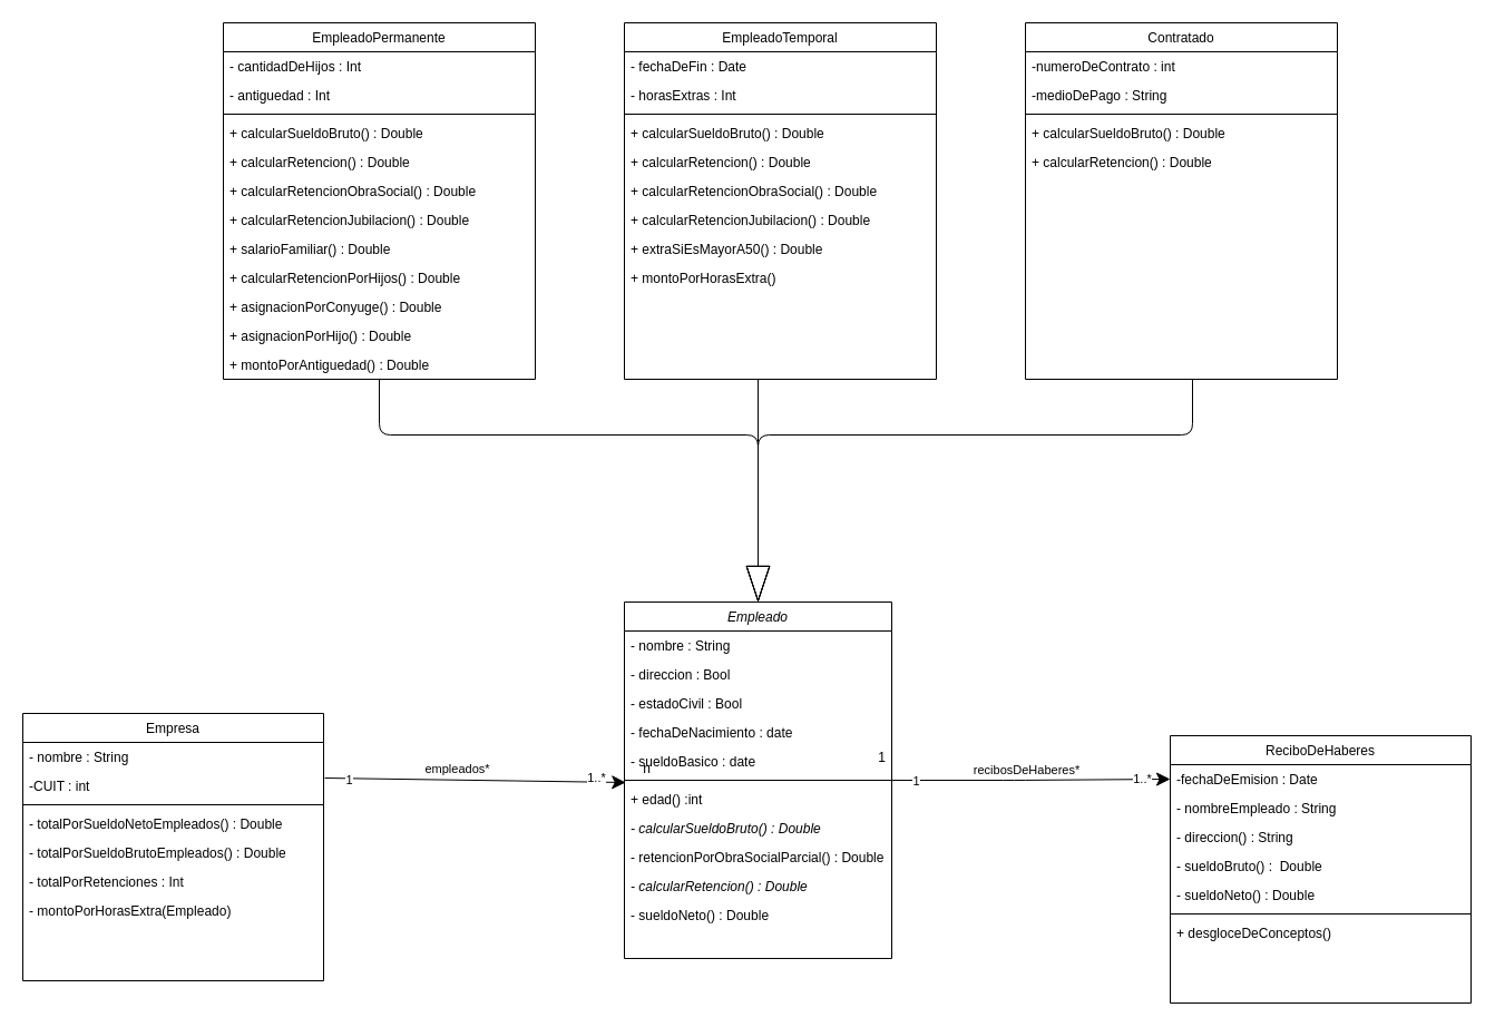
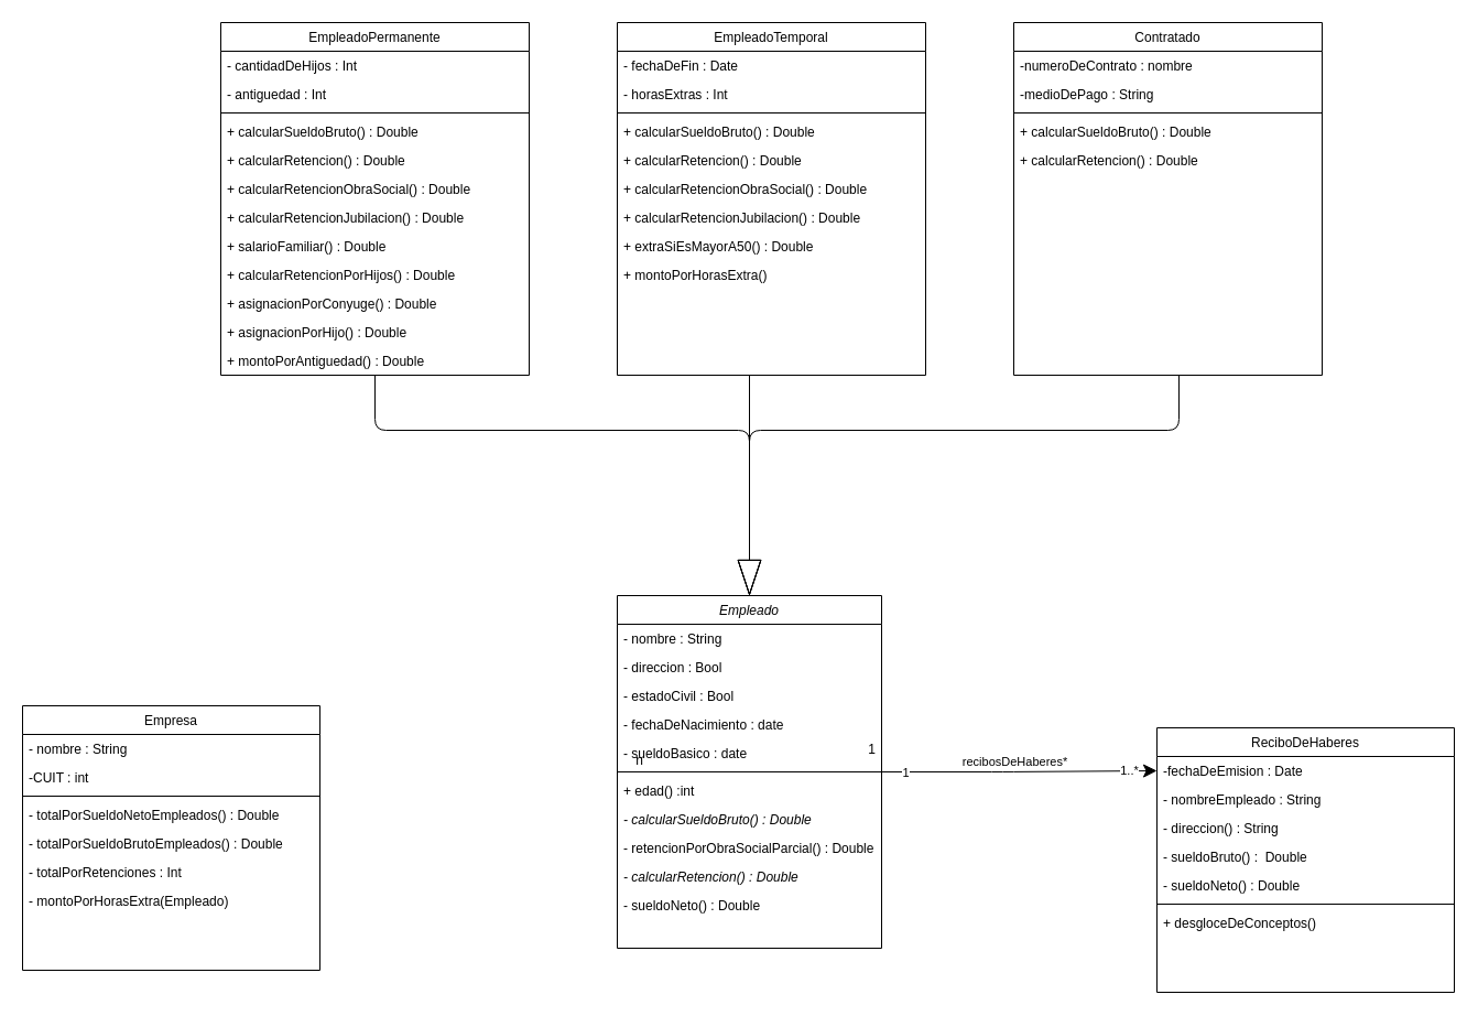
  <mxCell id="0" />
  <mxCell id="1" parent="0" />
- <mxCell id="2" value="" style="endArrow=classic;html=1;entryX=0.005;entryY=-0.077;entryDx=0;entryDy=0;entryPerimeter=0;exitX=1.004;exitY=0.231;exitDx=0;exitDy=0;exitPerimeter=0;endSize=10;" edge="1" parent="1" source="44" target="57"><mxGeometry width="50" height="50" relative="1" as="geometry"><mxPoint x="180" y="702" as="sourcePoint" /><mxPoint x="660" y="910" as="targetPoint" /></mxGeometry></mxCell>
- <mxCell id="3" value="1..*" style="edgeLabel;html=1;align=center;verticalAlign=middle;resizable=0;points=[];" vertex="1" connectable="0" parent="2"><mxGeometry x="0.804" y="4" relative="1" as="geometry"><mxPoint x="-1" as="offset" /></mxGeometry></mxCell>
- <mxCell id="4" value="1" style="edgeLabel;html=1;align=center;verticalAlign=middle;resizable=0;points=[];" vertex="1" connectable="0" parent="2"><mxGeometry x="-0.845" y="-1" relative="1" as="geometry"><mxPoint as="offset" /></mxGeometry></mxCell>
- <mxCell id="5" value="empleados*" style="edgeLabel;html=1;align=center;verticalAlign=middle;resizable=0;points=[];" vertex="1" connectable="0" parent="2"><mxGeometry x="-0.19" y="-2" relative="1" as="geometry"><mxPoint x="9" y="-12" as="offset" /></mxGeometry></mxCell>
  <mxCell id="6" value="n" style="text;html=1;align=center;verticalAlign=middle;resizable=0;points=[];autosize=1;" vertex="1" parent="1"><mxGeometry x="570" y="680" width="20" height="20" as="geometry" /></mxCell>
  <mxCell id="7" value="" style="endArrow=classic;html=1;entryX=0;entryY=0.5;entryDx=0;entryDy=0;endSize=10;exitX=1;exitY=0.5;exitDx=0;exitDy=0;" edge="1" parent="1" source="50" target="63"><mxGeometry width="50" height="50" relative="1" as="geometry"><mxPoint x="780" y="940" as="sourcePoint" /><mxPoint x="880" y="880" as="targetPoint" /><Array as="points"><mxPoint x="910" y="700" /></Array></mxGeometry></mxCell>
  <mxCell id="8" value="1..*" style="edgeLabel;html=1;align=center;verticalAlign=middle;resizable=0;points=[];" vertex="1" connectable="0" parent="7"><mxGeometry x="0.796" y="2" relative="1" as="geometry"><mxPoint y="1" as="offset" /></mxGeometry></mxCell>
  <mxCell id="9" value="1" style="edgeLabel;html=1;align=center;verticalAlign=middle;resizable=0;points=[];" vertex="1" connectable="0" parent="7"><mxGeometry x="-0.831" relative="1" as="geometry"><mxPoint as="offset" /></mxGeometry></mxCell>
  <mxCell id="10" value="recibosDeHaberes*" style="edgeLabel;html=1;align=center;verticalAlign=middle;resizable=0;points=[];" vertex="1" connectable="0" parent="7"><mxGeometry x="-0.311" y="4" relative="1" as="geometry"><mxPoint x="34" y="-6" as="offset" /></mxGeometry></mxCell>
  <mxCell id="11" value="1" style="text;html=1;align=center;verticalAlign=middle;resizable=0;points=[];autosize=1;" vertex="1" parent="1"><mxGeometry x="781" y="670" width="20" height="20" as="geometry" /></mxCell>
  <mxCell id="12" value="EmpleadoPermanente" style="swimlane;fontStyle=0;align=center;verticalAlign=top;childLayout=stackLayout;horizontal=1;startSize=26;horizontalStack=0;resizeParent=1;resizeLast=0;collapsible=1;marginBottom=0;rounded=0;shadow=0;strokeWidth=1;" vertex="1" parent="1"><mxGeometry x="200" y="20" width="280" height="320" as="geometry"><mxRectangle x="230" y="140" width="160" height="26" as="alternateBounds" /></mxGeometry></mxCell>
  <mxCell id="13" value="- cantidadDeHijos : Int" style="text;align=left;verticalAlign=top;spacingLeft=4;spacingRight=4;overflow=hidden;rotatable=0;points=[[0,0.5],[1,0.5]];portConstraint=eastwest;" vertex="1" parent="12"><mxGeometry y="26" width="280" height="26" as="geometry" /></mxCell>
  <mxCell id="14" value="- antiguedad : Int" style="text;align=left;verticalAlign=top;spacingLeft=4;spacingRight=4;overflow=hidden;rotatable=0;points=[[0,0.5],[1,0.5]];portConstraint=eastwest;rounded=0;shadow=0;html=0;" vertex="1" parent="12"><mxGeometry y="52" width="280" height="26" as="geometry" /></mxCell>
  <mxCell id="15" value="" style="line;html=1;strokeWidth=1;align=left;verticalAlign=middle;spacingTop=-1;spacingLeft=3;spacingRight=3;rotatable=0;labelPosition=right;points=[];portConstraint=eastwest;" vertex="1" parent="12"><mxGeometry y="78" width="280" height="8" as="geometry" /></mxCell>
  <mxCell id="16" value="+ calcularSueldoBruto() : Double" style="text;align=left;verticalAlign=top;spacingLeft=4;spacingRight=4;overflow=hidden;rotatable=0;points=[[0,0.5],[1,0.5]];portConstraint=eastwest;" vertex="1" parent="12"><mxGeometry y="86" width="280" height="26" as="geometry" /></mxCell>
  <mxCell id="17" value="+ calcularRetencion() : Double" style="text;align=left;verticalAlign=top;spacingLeft=4;spacingRight=4;overflow=hidden;rotatable=0;points=[[0,0.5],[1,0.5]];portConstraint=eastwest;fontStyle=0" vertex="1" parent="12"><mxGeometry y="112" width="280" height="26" as="geometry" /></mxCell>
  <mxCell id="18" value="+ calcularRetencionObraSocial() : Double" style="text;align=left;verticalAlign=top;spacingLeft=4;spacingRight=4;overflow=hidden;rotatable=0;points=[[0,0.5],[1,0.5]];portConstraint=eastwest;" vertex="1" parent="12"><mxGeometry y="138" width="280" height="26" as="geometry" /></mxCell>
  <mxCell id="19" value="+ calcularRetencionJubilacion() : Double" style="text;align=left;verticalAlign=top;spacingLeft=4;spacingRight=4;overflow=hidden;rotatable=0;points=[[0,0.5],[1,0.5]];portConstraint=eastwest;fontStyle=0" vertex="1" parent="12"><mxGeometry y="164" width="280" height="26" as="geometry" /></mxCell>
  <mxCell id="20" value="+ salarioFamiliar() : Double" style="text;align=left;verticalAlign=top;spacingLeft=4;spacingRight=4;overflow=hidden;rotatable=0;points=[[0,0.5],[1,0.5]];portConstraint=eastwest;fontStyle=0" vertex="1" parent="12"><mxGeometry y="190" width="280" height="26" as="geometry" /></mxCell>
  <mxCell id="21" value="+ calcularRetencionPorHijos() : Double" style="text;align=left;verticalAlign=top;spacingLeft=4;spacingRight=4;overflow=hidden;rotatable=0;points=[[0,0.5],[1,0.5]];portConstraint=eastwest;fontStyle=0" vertex="1" parent="12"><mxGeometry y="216" width="280" height="26" as="geometry" /></mxCell>
  <mxCell id="22" value="+ asignacionPorConyuge() : Double" style="text;align=left;verticalAlign=top;spacingLeft=4;spacingRight=4;overflow=hidden;rotatable=0;points=[[0,0.5],[1,0.5]];portConstraint=eastwest;fontStyle=0" vertex="1" parent="12"><mxGeometry y="242" width="280" height="26" as="geometry" /></mxCell>
  <mxCell id="23" value="+ asignacionPorHijo() : Double" style="text;align=left;verticalAlign=top;spacingLeft=4;spacingRight=4;overflow=hidden;rotatable=0;points=[[0,0.5],[1,0.5]];portConstraint=eastwest;fontStyle=0" vertex="1" parent="12"><mxGeometry y="268" width="280" height="26" as="geometry" /></mxCell>
  <mxCell id="24" value="+ montoPorAntiguedad() : Double" style="text;align=left;verticalAlign=top;spacingLeft=4;spacingRight=4;overflow=hidden;rotatable=0;points=[[0,0.5],[1,0.5]];portConstraint=eastwest;fontStyle=0" vertex="1" parent="12"><mxGeometry y="294" width="280" height="26" as="geometry" /></mxCell>
  <mxCell id="25" value="Contratado" style="swimlane;fontStyle=0;align=center;verticalAlign=top;childLayout=stackLayout;horizontal=1;startSize=26;horizontalStack=0;resizeParent=1;resizeLast=0;collapsible=1;marginBottom=0;rounded=0;shadow=0;strokeWidth=1;" vertex="1" parent="1"><mxGeometry x="920" y="20" width="280" height="320" as="geometry"><mxRectangle x="230" y="140" width="160" height="26" as="alternateBounds" /></mxGeometry></mxCell>
- <mxCell id="26" value="-numeroDeContrato : int" style="text;align=left;verticalAlign=top;spacingLeft=4;spacingRight=4;overflow=hidden;rotatable=0;points=[[0,0.5],[1,0.5]];portConstraint=eastwest;" vertex="1" parent="25"><mxGeometry y="26" width="280" height="26" as="geometry" /></mxCell>
+ <mxCell id="26" value="-numeroDeContrato : nombre" style="text;align=left;verticalAlign=top;spacingLeft=4;spacingRight=4;overflow=hidden;rotatable=0;points=[[0,0.5],[1,0.5]];portConstraint=eastwest;" vertex="1" parent="25"><mxGeometry y="26" width="280" height="26" as="geometry" /></mxCell>
  <mxCell id="27" value="-medioDePago : String" style="text;align=left;verticalAlign=top;spacingLeft=4;spacingRight=4;overflow=hidden;rotatable=0;points=[[0,0.5],[1,0.5]];portConstraint=eastwest;rounded=0;shadow=0;html=0;" vertex="1" parent="25"><mxGeometry y="52" width="280" height="26" as="geometry" /></mxCell>
  <mxCell id="28" value="" style="line;html=1;strokeWidth=1;align=left;verticalAlign=middle;spacingTop=-1;spacingLeft=3;spacingRight=3;rotatable=0;labelPosition=right;points=[];portConstraint=eastwest;" vertex="1" parent="25"><mxGeometry y="78" width="280" height="8" as="geometry" /></mxCell>
  <mxCell id="29" value="+ calcularSueldoBruto() : Double" style="text;align=left;verticalAlign=top;spacingLeft=4;spacingRight=4;overflow=hidden;rotatable=0;points=[[0,0.5],[1,0.5]];portConstraint=eastwest;" vertex="1" parent="25"><mxGeometry y="86" width="280" height="26" as="geometry" /></mxCell>
  <mxCell id="30" value="+ calcularRetencion() : Double" style="text;align=left;verticalAlign=top;spacingLeft=4;spacingRight=4;overflow=hidden;rotatable=0;points=[[0,0.5],[1,0.5]];portConstraint=eastwest;" vertex="1" parent="25"><mxGeometry y="112" width="280" height="26" as="geometry" /></mxCell>
  <mxCell id="31" style="edgeStyle=orthogonalEdgeStyle;rounded=0;orthogonalLoop=1;jettySize=auto;html=1;exitX=1;exitY=1;exitDx=0;exitDy=0;" edge="1" parent="1" source="32"><mxGeometry relative="1" as="geometry"><mxPoint x="840.429" y="340" as="targetPoint" /></mxGeometry></mxCell>
  <mxCell id="32" value="EmpleadoTemporal" style="swimlane;fontStyle=0;align=center;verticalAlign=top;childLayout=stackLayout;horizontal=1;startSize=26;horizontalStack=0;resizeParent=1;resizeLast=0;collapsible=1;marginBottom=0;rounded=0;shadow=0;strokeWidth=1;" vertex="1" parent="1"><mxGeometry x="560" y="20" width="280" height="320" as="geometry"><mxRectangle x="230" y="140" width="160" height="26" as="alternateBounds" /></mxGeometry></mxCell>
  <mxCell id="33" value="- fechaDeFin : Date" style="text;align=left;verticalAlign=top;spacingLeft=4;spacingRight=4;overflow=hidden;rotatable=0;points=[[0,0.5],[1,0.5]];portConstraint=eastwest;" vertex="1" parent="32"><mxGeometry y="26" width="280" height="26" as="geometry" /></mxCell>
  <mxCell id="34" value="- horasExtras : Int" style="text;align=left;verticalAlign=top;spacingLeft=4;spacingRight=4;overflow=hidden;rotatable=0;points=[[0,0.5],[1,0.5]];portConstraint=eastwest;rounded=0;shadow=0;html=0;" vertex="1" parent="32"><mxGeometry y="52" width="280" height="26" as="geometry" /></mxCell>
  <mxCell id="35" value="" style="line;html=1;strokeWidth=1;align=left;verticalAlign=middle;spacingTop=-1;spacingLeft=3;spacingRight=3;rotatable=0;labelPosition=right;points=[];portConstraint=eastwest;" vertex="1" parent="32"><mxGeometry y="78" width="280" height="8" as="geometry" /></mxCell>
  <mxCell id="36" value="+ calcularSueldoBruto() : Double" style="text;align=left;verticalAlign=top;spacingLeft=4;spacingRight=4;overflow=hidden;rotatable=0;points=[[0,0.5],[1,0.5]];portConstraint=eastwest;" vertex="1" parent="32"><mxGeometry y="86" width="280" height="26" as="geometry" /></mxCell>
  <mxCell id="37" value="+ calcularRetencion() : Double" style="text;align=left;verticalAlign=top;spacingLeft=4;spacingRight=4;overflow=hidden;rotatable=0;points=[[0,0.5],[1,0.5]];portConstraint=eastwest;fontStyle=0" vertex="1" parent="32"><mxGeometry y="112" width="280" height="26" as="geometry" /></mxCell>
  <mxCell id="38" value="+ calcularRetencionObraSocial() : Double" style="text;align=left;verticalAlign=top;spacingLeft=4;spacingRight=4;overflow=hidden;rotatable=0;points=[[0,0.5],[1,0.5]];portConstraint=eastwest;" vertex="1" parent="32"><mxGeometry y="138" width="280" height="26" as="geometry" /></mxCell>
  <mxCell id="39" value="+ calcularRetencionJubilacion() : Double" style="text;align=left;verticalAlign=top;spacingLeft=4;spacingRight=4;overflow=hidden;rotatable=0;points=[[0,0.5],[1,0.5]];portConstraint=eastwest;fontStyle=0" vertex="1" parent="32"><mxGeometry y="164" width="280" height="26" as="geometry" /></mxCell>
  <mxCell id="40" value="+ extraSiEsMayorA50() : Double" style="text;align=left;verticalAlign=top;spacingLeft=4;spacingRight=4;overflow=hidden;rotatable=0;points=[[0,0.5],[1,0.5]];portConstraint=eastwest;fontStyle=0" vertex="1" parent="32"><mxGeometry y="190" width="280" height="26" as="geometry" /></mxCell>
  <mxCell id="41" value="+ montoPorHorasExtra()" style="text;align=left;verticalAlign=top;spacingLeft=4;spacingRight=4;overflow=hidden;rotatable=0;points=[[0,0.5],[1,0.5]];portConstraint=eastwest;fontStyle=0" vertex="1" parent="32"><mxGeometry y="216" width="280" height="26" as="geometry" /></mxCell>
  <mxCell id="42" value="Empresa" style="swimlane;fontStyle=0;align=center;verticalAlign=top;childLayout=stackLayout;horizontal=1;startSize=26;horizontalStack=0;resizeParent=1;resizeLast=0;collapsible=1;marginBottom=0;rounded=0;shadow=0;strokeWidth=1;" vertex="1" parent="1"><mxGeometry x="20" y="640" width="270" height="240" as="geometry"><mxRectangle x="550" y="140" width="160" height="26" as="alternateBounds" /></mxGeometry></mxCell>
  <mxCell id="43" value="- nombre : String" style="text;align=left;verticalAlign=top;spacingLeft=4;spacingRight=4;overflow=hidden;rotatable=0;points=[[0,0.5],[1,0.5]];portConstraint=eastwest;" vertex="1" parent="42"><mxGeometry y="26" width="270" height="26" as="geometry" /></mxCell>
  <mxCell id="44" value="-CUIT : int" style="text;align=left;verticalAlign=top;spacingLeft=4;spacingRight=4;overflow=hidden;rotatable=0;points=[[0,0.5],[1,0.5]];portConstraint=eastwest;rounded=0;shadow=0;html=0;" vertex="1" parent="42"><mxGeometry y="52" width="270" height="26" as="geometry" /></mxCell>
  <mxCell id="45" value="" style="line;html=1;strokeWidth=1;align=left;verticalAlign=middle;spacingTop=-1;spacingLeft=3;spacingRight=3;rotatable=0;labelPosition=right;points=[];portConstraint=eastwest;" vertex="1" parent="42"><mxGeometry y="78" width="270" height="8" as="geometry" /></mxCell>
  <mxCell id="46" value="- totalPorSueldoNetoEmpleados() : Double" style="text;align=left;verticalAlign=top;spacingLeft=4;spacingRight=4;overflow=hidden;rotatable=0;points=[[0,0.5],[1,0.5]];portConstraint=eastwest;fontStyle=0" vertex="1" parent="42"><mxGeometry y="86" width="270" height="26" as="geometry" /></mxCell>
  <mxCell id="47" value="- totalPorSueldoBrutoEmpleados() : Double" style="text;align=left;verticalAlign=top;spacingLeft=4;spacingRight=4;overflow=hidden;rotatable=0;points=[[0,0.5],[1,0.5]];portConstraint=eastwest;fontStyle=0" vertex="1" parent="42"><mxGeometry y="112" width="270" height="26" as="geometry" /></mxCell>
  <mxCell id="48" value="- totalPorRetenciones : Int" style="text;align=left;verticalAlign=top;spacingLeft=4;spacingRight=4;overflow=hidden;rotatable=0;points=[[0,0.5],[1,0.5]];portConstraint=eastwest;fontStyle=0" vertex="1" parent="42"><mxGeometry y="138" width="270" height="26" as="geometry" /></mxCell>
  <mxCell id="49" value="- montoPorHorasExtra(Empleado)" style="text;align=left;verticalAlign=top;spacingLeft=4;spacingRight=4;overflow=hidden;rotatable=0;points=[[0,0.5],[1,0.5]];portConstraint=eastwest;fontStyle=0" vertex="1" parent="42"><mxGeometry y="164" width="270" height="26" as="geometry" /></mxCell>
  <mxCell id="50" value="Empleado" style="swimlane;fontStyle=2;align=center;verticalAlign=top;childLayout=stackLayout;horizontal=1;startSize=26;horizontalStack=0;resizeParent=1;resizeLast=0;collapsible=1;marginBottom=0;rounded=0;shadow=0;strokeWidth=1;" vertex="1" parent="1"><mxGeometry x="560" y="540" width="240" height="320" as="geometry"><mxRectangle x="550" y="140" width="160" height="26" as="alternateBounds" /></mxGeometry></mxCell>
  <mxCell id="51" value="- nombre : String" style="text;align=left;verticalAlign=top;spacingLeft=4;spacingRight=4;overflow=hidden;rotatable=0;points=[[0,0.5],[1,0.5]];portConstraint=eastwest;" vertex="1" parent="50"><mxGeometry y="26" width="240" height="26" as="geometry" /></mxCell>
  <mxCell id="52" value="- direccion : Bool" style="text;align=left;verticalAlign=top;spacingLeft=4;spacingRight=4;overflow=hidden;rotatable=0;points=[[0,0.5],[1,0.5]];portConstraint=eastwest;rounded=0;shadow=0;html=0;" vertex="1" parent="50"><mxGeometry y="52" width="240" height="26" as="geometry" /></mxCell>
  <mxCell id="53" value="- estadoCivil : Bool" style="text;align=left;verticalAlign=top;spacingLeft=4;spacingRight=4;overflow=hidden;rotatable=0;points=[[0,0.5],[1,0.5]];portConstraint=eastwest;rounded=0;shadow=0;html=0;" vertex="1" parent="50"><mxGeometry y="78" width="240" height="26" as="geometry" /></mxCell>
  <mxCell id="54" value="- fechaDeNacimiento : date" style="text;align=left;verticalAlign=top;spacingLeft=4;spacingRight=4;overflow=hidden;rotatable=0;points=[[0,0.5],[1,0.5]];portConstraint=eastwest;rounded=0;shadow=0;html=0;" vertex="1" parent="50"><mxGeometry y="104" width="240" height="26" as="geometry" /></mxCell>
  <mxCell id="55" value="- sueldoBasico : date" style="text;align=left;verticalAlign=top;spacingLeft=4;spacingRight=4;overflow=hidden;rotatable=0;points=[[0,0.5],[1,0.5]];portConstraint=eastwest;rounded=0;shadow=0;html=0;" vertex="1" parent="50"><mxGeometry y="130" width="240" height="26" as="geometry" /></mxCell>
  <mxCell id="56" value="" style="line;html=1;strokeWidth=1;align=left;verticalAlign=middle;spacingTop=-1;spacingLeft=3;spacingRight=3;rotatable=0;labelPosition=right;points=[];portConstraint=eastwest;" vertex="1" parent="50"><mxGeometry y="156" width="240" height="8" as="geometry" /></mxCell>
  <mxCell id="57" value="+ edad() :int" style="text;align=left;verticalAlign=top;spacingLeft=4;spacingRight=4;overflow=hidden;rotatable=0;points=[[0,0.5],[1,0.5]];portConstraint=eastwest;" vertex="1" parent="50"><mxGeometry y="164" width="240" height="26" as="geometry" /></mxCell>
  <mxCell id="58" value="- calcularSueldoBruto() : Double" style="text;align=left;verticalAlign=top;spacingLeft=4;spacingRight=4;overflow=hidden;rotatable=0;points=[[0,0.5],[1,0.5]];portConstraint=eastwest;fontStyle=2" vertex="1" parent="50"><mxGeometry y="190" width="240" height="26" as="geometry" /></mxCell>
  <mxCell id="59" value="- retencionPorObraSocialParcial() : Double" style="text;align=left;verticalAlign=top;spacingLeft=4;spacingRight=4;overflow=hidden;rotatable=0;points=[[0,0.5],[1,0.5]];portConstraint=eastwest;fontStyle=0" vertex="1" parent="50"><mxGeometry y="216" width="240" height="26" as="geometry" /></mxCell>
  <mxCell id="60" value="- calcularRetencion() : Double" style="text;align=left;verticalAlign=top;spacingLeft=4;spacingRight=4;overflow=hidden;rotatable=0;points=[[0,0.5],[1,0.5]];portConstraint=eastwest;fontStyle=2" vertex="1" parent="50"><mxGeometry y="242" width="240" height="26" as="geometry" /></mxCell>
  <mxCell id="61" value="- sueldoNeto() : Double" style="text;align=left;verticalAlign=top;spacingLeft=4;spacingRight=4;overflow=hidden;rotatable=0;points=[[0,0.5],[1,0.5]];portConstraint=eastwest;fontStyle=0" vertex="1" parent="50"><mxGeometry y="268" width="240" height="26" as="geometry" /></mxCell>
  <mxCell id="62" value="ReciboDeHaberes" style="swimlane;fontStyle=0;align=center;verticalAlign=top;childLayout=stackLayout;horizontal=1;startSize=26;horizontalStack=0;resizeParent=1;resizeLast=0;collapsible=1;marginBottom=0;rounded=0;shadow=0;strokeWidth=1;" vertex="1" parent="1"><mxGeometry x="1050" y="660" width="270" height="240" as="geometry"><mxRectangle x="550" y="140" width="160" height="26" as="alternateBounds" /></mxGeometry></mxCell>
  <mxCell id="63" value="-fechaDeEmision : Date" style="text;align=left;verticalAlign=top;spacingLeft=4;spacingRight=4;overflow=hidden;rotatable=0;points=[[0,0.5],[1,0.5]];portConstraint=eastwest;" vertex="1" parent="62"><mxGeometry y="26" width="270" height="26" as="geometry" /></mxCell>
  <mxCell id="64" value="- nombreEmpleado : String" style="text;align=left;verticalAlign=top;spacingLeft=4;spacingRight=4;overflow=hidden;rotatable=0;points=[[0,0.5],[1,0.5]];portConstraint=eastwest;fontStyle=0" vertex="1" parent="62"><mxGeometry y="52" width="270" height="26" as="geometry" /></mxCell>
  <mxCell id="65" value="- direccion() : String&#10;" style="text;align=left;verticalAlign=top;spacingLeft=4;spacingRight=4;overflow=hidden;rotatable=0;points=[[0,0.5],[1,0.5]];portConstraint=eastwest;fontStyle=0" vertex="1" parent="62"><mxGeometry y="78" width="270" height="26" as="geometry" /></mxCell>
  <mxCell id="66" value="- sueldoBruto() :  Double" style="text;align=left;verticalAlign=top;spacingLeft=4;spacingRight=4;overflow=hidden;rotatable=0;points=[[0,0.5],[1,0.5]];portConstraint=eastwest;fontStyle=0" vertex="1" parent="62"><mxGeometry y="104" width="270" height="26" as="geometry" /></mxCell>
  <mxCell id="67" value="- sueldoNeto() : Double" style="text;align=left;verticalAlign=top;spacingLeft=4;spacingRight=4;overflow=hidden;rotatable=0;points=[[0,0.5],[1,0.5]];portConstraint=eastwest;fontStyle=0" vertex="1" parent="62"><mxGeometry y="130" width="270" height="26" as="geometry" /></mxCell>
  <mxCell id="68" value="" style="line;html=1;strokeWidth=1;align=left;verticalAlign=middle;spacingTop=-1;spacingLeft=3;spacingRight=3;rotatable=0;labelPosition=right;points=[];portConstraint=eastwest;" vertex="1" parent="62"><mxGeometry y="156" width="270" height="8" as="geometry" /></mxCell>
  <mxCell id="69" value="+ desgloceDeConceptos()" style="text;align=left;verticalAlign=top;spacingLeft=4;spacingRight=4;overflow=hidden;rotatable=0;points=[[0,0.5],[1,0.5]];portConstraint=eastwest;fontStyle=0" vertex="1" parent="62"><mxGeometry y="164" width="270" height="26" as="geometry" /></mxCell>
  <mxCell id="70" value="" style="endArrow=blockThin;html=1;entryX=0.5;entryY=0;entryDx=0;entryDy=0;endFill=0;strokeWidth=1;endSize=30;" edge="1" parent="1" target="50"><mxGeometry width="50" height="50" relative="1" as="geometry"><mxPoint x="340" y="340" as="sourcePoint" /><mxPoint x="910" y="580" as="targetPoint" /><Array as="points"><mxPoint x="340" y="390" /><mxPoint x="680" y="390" /></Array></mxGeometry></mxCell>
  <mxCell id="71" value="" style="endArrow=blockThin;html=1;endFill=0;strokeWidth=1;endSize=30;" edge="1" parent="1"><mxGeometry width="50" height="50" relative="1" as="geometry"><mxPoint x="680" y="340" as="sourcePoint" /><mxPoint x="680" y="540" as="targetPoint" /><Array as="points" /></mxGeometry></mxCell>
  <mxCell id="72" value="" style="endArrow=blockThin;html=1;endFill=0;strokeWidth=1;endSize=30;" edge="1" parent="1"><mxGeometry width="50" height="50" relative="1" as="geometry"><mxPoint x="1070" y="340" as="sourcePoint" /><mxPoint x="680" y="540" as="targetPoint" /><Array as="points"><mxPoint x="1070" y="340" /><mxPoint x="1070" y="390" /><mxPoint x="680" y="390" /></Array></mxGeometry></mxCell>
